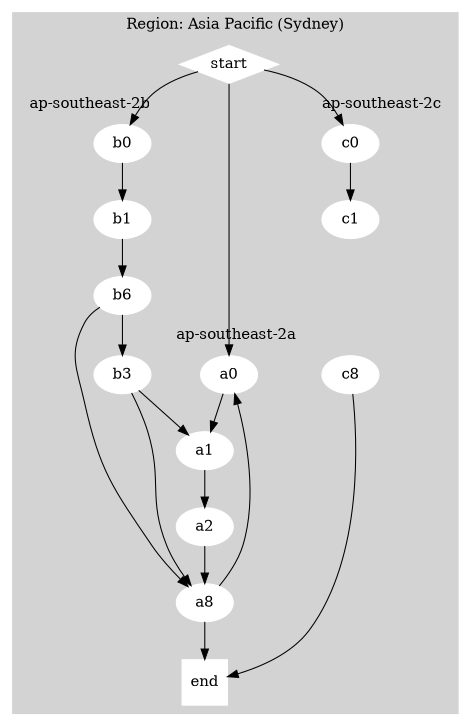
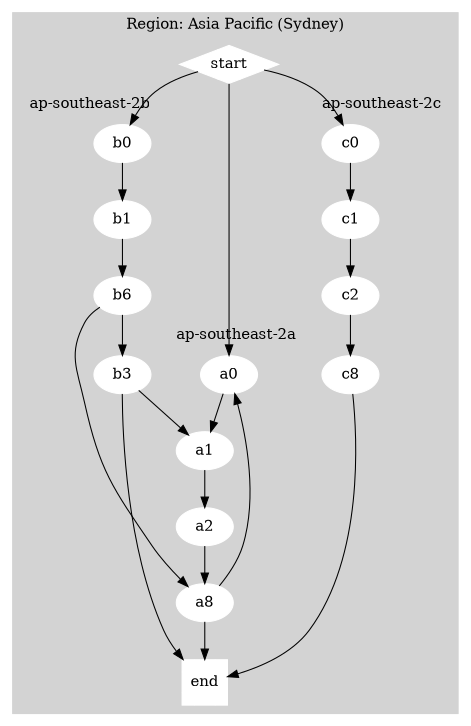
  digraph {
    node [color=white style=filled]
    a0
    a1
    a2
    n4 [label=a8]
    b0
    b1
    n7 [label=b6]
    b3
    c0
    c1
+   c2
    n12 [label=c8]
    end [shape=Msquare]
    start [shape=Mdiamond]
    subgraph cluster_1 {
      color=lightgrey
      label="Region: Asia Pacific (Sydney)"
      style=filled
      end
      start
      subgraph cluster_2 {
        color=lightgrey
        label="ap-southeast-2a"
        style=filled
        a0
        a1
        a2
        n4
      }
      subgraph cluster_3 {
        color=lightgrey
        label="ap-southeast-2b"
        style=filled
        b0
        b1
        n7
        b3
      }
      subgraph cluster_4 {
        color=lightgrey
        label="ap-southeast-2c"
        style=filled
        c0
        c1
+       c2
        n12
      }
    }
    a0 -> a1
    a1 -> a2
    a2 -> n4
    n4 -> a0
    n4 -> end
    b0 -> b1
    b1 -> n7
    n7 -> n4
    n7 -> b3
    b3 -> a1
-   b3 -> n4
+   b3 -> end
    c0 -> c1
+   c1 -> c2
+   c2 -> n12
    n12 -> end
    start -> a0
    start -> b0
    start -> c0
  }
